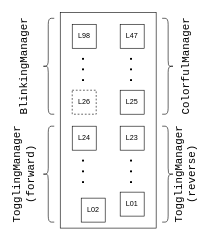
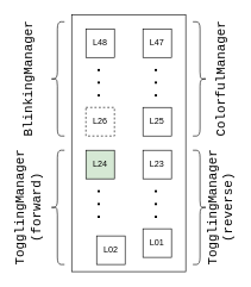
  <mxCell id="0" />
  <mxCell id="1" parent="0" />
  <mxCell id="2" value="" style="rounded=0;whiteSpace=wrap;html=1;" parent="1" vertex="1"><mxGeometry x="100" y="20" width="160" height="360" as="geometry" /></mxCell>
  <mxCell id="3" value="L25" style="rounded=0;whiteSpace=wrap;html=1;" parent="1" vertex="1"><mxGeometry x="200" y="150" width="40" height="40" as="geometry" /></mxCell>
  <mxCell id="4" value="L26" style="rounded=0;whiteSpace=wrap;html=1;dashed=1;" parent="1" vertex="1"><mxGeometry x="120" y="150" width="40" height="40" as="geometry" /></mxCell>
  <mxCell id="5" value="L47" style="rounded=0;whiteSpace=wrap;html=1;" parent="1" vertex="1"><mxGeometry x="200" y="40" width="40" height="40" as="geometry" /></mxCell>
- <mxCell id="6" value="L98" style="rounded=0;whiteSpace=wrap;html=1;" parent="1" vertex="1"><mxGeometry x="120" y="40" width="40" height="40" as="geometry" /></mxCell>
+ <mxCell id="6" value="L48" style="rounded=0;whiteSpace=wrap;html=1;" parent="1" vertex="1"><mxGeometry x="120" y="40" width="40" height="40" as="geometry" /></mxCell>
  <mxCell id="7" value=". . ." style="text;html=1;resizable=0;points=[];autosize=1;align=left;verticalAlign=bottom;spacingTop=-4;fontSize=32;horizontal=0;" parent="1" vertex="1"><mxGeometry x="120" y="120" width="30" height="20" as="geometry" /></mxCell>
  <mxCell id="8" value=". . ." style="text;html=1;resizable=0;points=[];autosize=1;align=left;verticalAlign=bottom;spacingTop=-4;fontSize=32;horizontal=0;" parent="1" vertex="1"><mxGeometry x="200" y="120" width="30" height="20" as="geometry" /></mxCell>
  <mxCell id="9" value="L01" style="rounded=0;whiteSpace=wrap;html=1;" parent="1" vertex="1"><mxGeometry x="200" y="320" width="40" height="40" as="geometry" /></mxCell>
  <mxCell id="10" value="L02" style="rounded=0;whiteSpace=wrap;html=1;" parent="1" vertex="1"><mxGeometry x="135" y="330" width="40" height="40" as="geometry" /></mxCell>
  <mxCell id="11" value="L23" style="rounded=0;whiteSpace=wrap;html=1;" parent="1" vertex="1"><mxGeometry x="200" y="210" width="40" height="40" as="geometry" /></mxCell>
- <mxCell id="12" value="L24" style="rounded=0;whiteSpace=wrap;html=1;" parent="1" vertex="1"><mxGeometry x="120" y="210" width="40" height="40" as="geometry" /></mxCell>
+ <mxCell id="12" value="L24" style="rounded=0;whiteSpace=wrap;html=1;fillColor=#d5e8d4;" parent="1" vertex="1"><mxGeometry x="120" y="210" width="40" height="40" as="geometry" /></mxCell>
  <mxCell id="13" value=". . ." style="text;html=1;resizable=0;points=[];autosize=1;align=left;verticalAlign=bottom;spacingTop=-4;fontSize=32;horizontal=0;" parent="1" vertex="1"><mxGeometry x="120" y="290" width="30" height="20" as="geometry" /></mxCell>
  <mxCell id="14" value=". . ." style="text;html=1;resizable=0;points=[];autosize=1;align=left;verticalAlign=bottom;spacingTop=-4;fontSize=32;horizontal=0;" parent="1" vertex="1"><mxGeometry x="200" y="290" width="30" height="20" as="geometry" /></mxCell>
  <mxCell id="15" value="" style="shape=curlyBracket;whiteSpace=wrap;html=1;rounded=1;" parent="1" vertex="1"><mxGeometry x="70" y="210" width="20" height="160" as="geometry" /></mxCell>
  <mxCell id="16" value="" style="shape=curlyBracket;whiteSpace=wrap;html=1;rounded=1;" parent="1" vertex="1"><mxGeometry x="70" y="30" width="20" height="160" as="geometry" /></mxCell>
  <mxCell id="17" value="" style="shape=curlyBracket;whiteSpace=wrap;html=1;rounded=1;direction=west;" parent="1" vertex="1"><mxGeometry x="270" y="210" width="20" height="160" as="geometry" /></mxCell>
  <mxCell id="18" value="" style="shape=curlyBracket;whiteSpace=wrap;html=1;rounded=1;direction=west;" parent="1" vertex="1"><mxGeometry x="270" y="30" width="20" height="160" as="geometry" /></mxCell>
  <mxCell id="19" value="ColorfulManager" style="text;html=1;strokeColor=none;fillColor=none;align=center;verticalAlign=middle;whiteSpace=wrap;rounded=0;fontSize=18;horizontal=0;fontFamily=Courier New;fontStyle=0" parent="1" vertex="1"><mxGeometry x="290" y="100" width="40" height="20" as="geometry" /></mxCell>
  <mxCell id="20" value="TogglingManager&lt;br&gt;(reverse)" style="text;html=1;strokeColor=none;fillColor=none;align=center;verticalAlign=middle;whiteSpace=wrap;rounded=0;fontSize=18;horizontal=0;fontFamily=Courier New;" parent="1" vertex="1"><mxGeometry x="290" y="280" width="40" height="20" as="geometry" /></mxCell>
  <mxCell id="21" value="TogglingManager&lt;br&gt;(forward)" style="text;html=1;strokeColor=none;fillColor=none;align=center;verticalAlign=middle;whiteSpace=wrap;rounded=0;fontSize=18;horizontal=0;fontFamily=Courier New;" parent="1" vertex="1"><mxGeometry x="20" y="280" width="40" height="20" as="geometry" /></mxCell>
  <mxCell id="22" value="BlinkingManager" style="text;html=1;strokeColor=none;fillColor=none;align=center;verticalAlign=middle;whiteSpace=wrap;rounded=0;fontSize=18;horizontal=0;fontFamily=Courier New;" parent="1" vertex="1"><mxGeometry x="20" y="100" width="40" height="20" as="geometry" /></mxCell>
